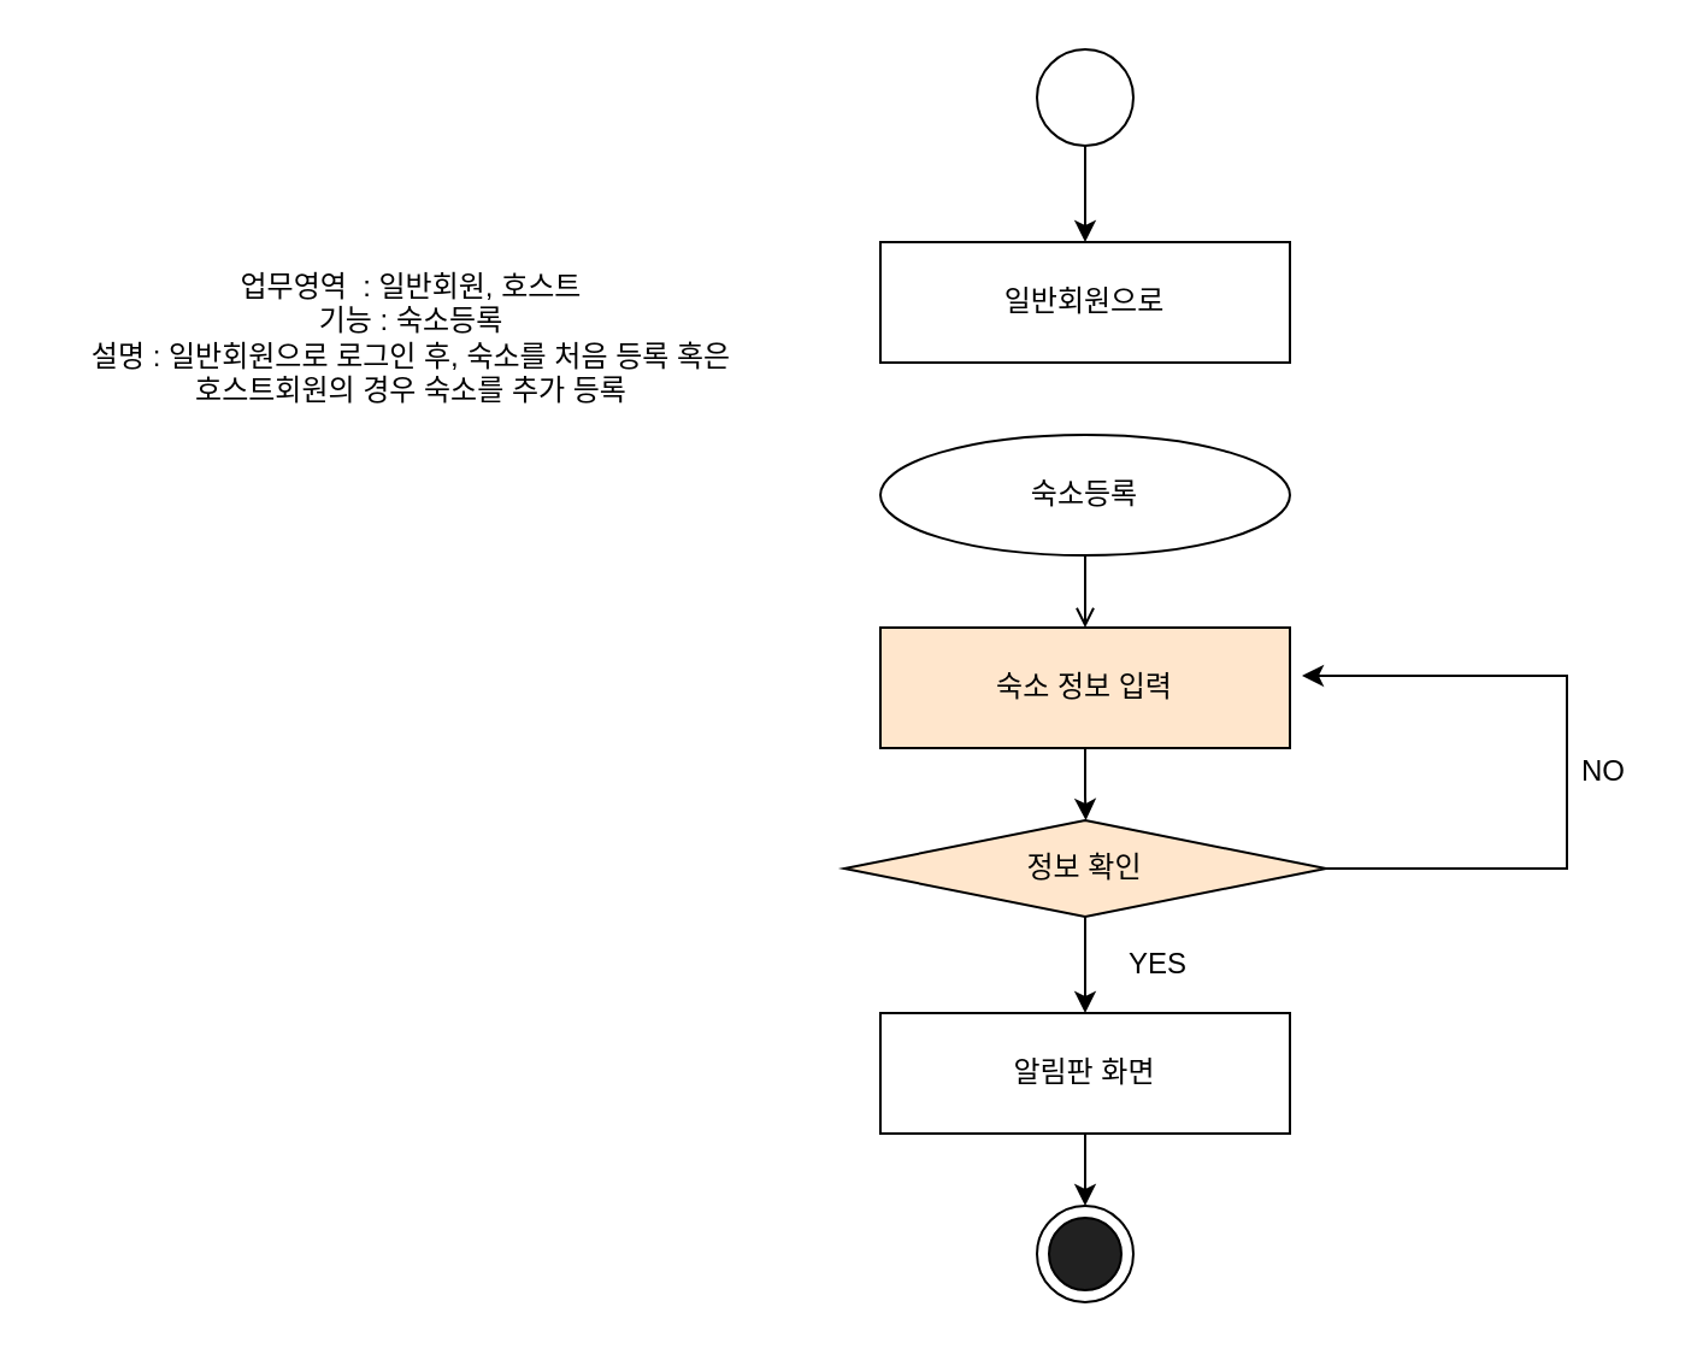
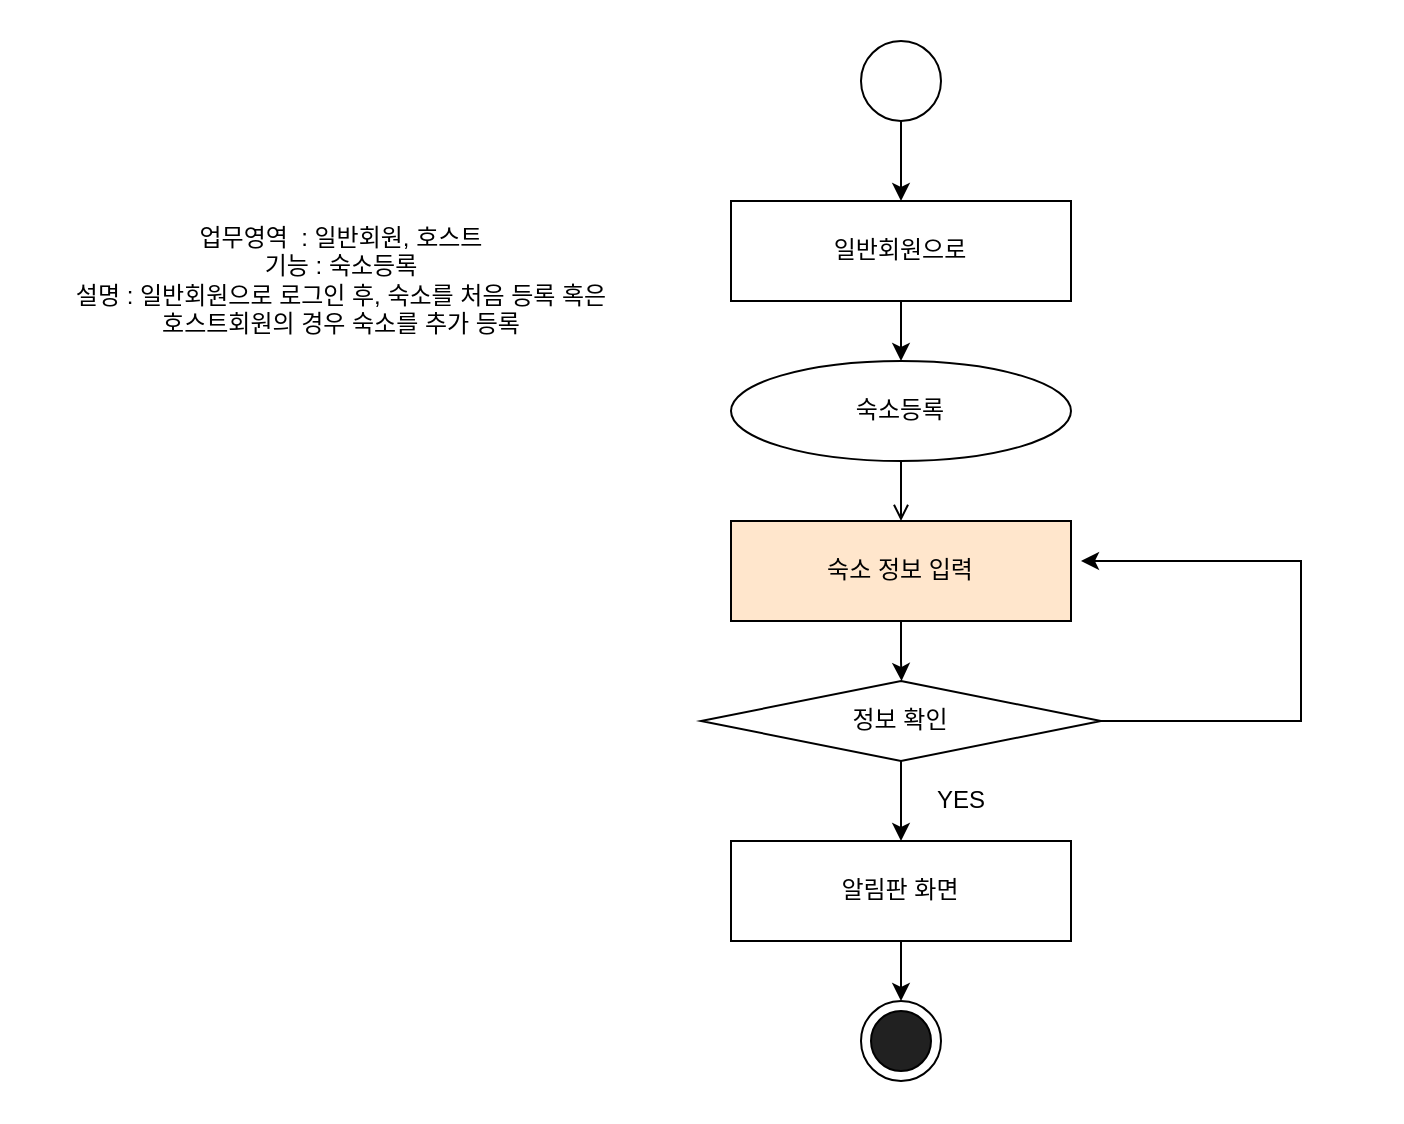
  <mxCell id="0" />
  <mxCell id="1" parent="0" />
  <mxCell id="2" value="" style="edgeStyle=orthogonalEdgeStyle;rounded=0;orthogonalLoop=1;jettySize=auto;html=1;" edge="1" parent="1" source="3"><mxGeometry relative="1" as="geometry"><mxPoint x="450" y="100" as="targetPoint" /></mxGeometry></mxCell>
  <mxCell id="3" value="" style="ellipse;whiteSpace=wrap;html=1;aspect=fixed;" vertex="1" parent="1"><mxGeometry x="430" y="20" width="40" height="40" as="geometry" /></mxCell>
+ <mxCell id="4" value="" style="edgeStyle=orthogonalEdgeStyle;rounded=0;orthogonalLoop=1;jettySize=auto;html=1;" edge="1" parent="1" source="5" target="7"><mxGeometry relative="1" as="geometry" /></mxCell>
  <mxCell id="5" value="일반회원으로" style="rounded=0;whiteSpace=wrap;html=1;" vertex="1" parent="1"><mxGeometry x="365" y="100" width="170" height="50" as="geometry" /></mxCell>
  <mxCell id="6" value="" style="edgeStyle=orthogonalEdgeStyle;rounded=0;orthogonalLoop=1;jettySize=auto;html=1;endArrow=open;" edge="1" parent="1" source="7" target="9"><mxGeometry relative="1" as="geometry" /></mxCell>
  <mxCell id="7" value="숙소등록" style="ellipse;whiteSpace=wrap;html=1;" vertex="1" parent="1"><mxGeometry x="365" y="180" width="170" height="50" as="geometry" /></mxCell>
  <mxCell id="8" value="" style="edgeStyle=orthogonalEdgeStyle;rounded=0;orthogonalLoop=1;jettySize=auto;html=1;" edge="1" parent="1" source="9"><mxGeometry relative="1" as="geometry"><mxPoint x="450.286" y="340" as="targetPoint" /></mxGeometry></mxCell>
  <mxCell id="9" value="숙소 정보 입력" style="rounded=0;whiteSpace=wrap;html=1;fillColor=#ffe6cc;" vertex="1" parent="1"><mxGeometry x="365" y="260" width="170" height="50" as="geometry" /></mxCell>
  <mxCell id="10" value="" style="edgeStyle=orthogonalEdgeStyle;rounded=0;orthogonalLoop=1;jettySize=auto;html=1;" edge="1" parent="1" source="12"><mxGeometry relative="1" as="geometry"><mxPoint x="450" y="420" as="targetPoint" /></mxGeometry></mxCell>
  <mxCell id="11" value="" style="edgeStyle=orthogonalEdgeStyle;rounded=0;orthogonalLoop=1;jettySize=auto;html=1;" edge="1" parent="1" source="12"><mxGeometry relative="1" as="geometry"><mxPoint x="540" y="280" as="targetPoint" /><Array as="points"><mxPoint x="650" y="360" /><mxPoint x="650" y="280" /></Array></mxGeometry></mxCell>
- <mxCell id="12" value="정보 확인" style="rhombus;whiteSpace=wrap;html=1;fillColor=#ffe6cc;" vertex="1" parent="1"><mxGeometry x="350" y="340" width="200" height="40" as="geometry" /></mxCell>
+ <mxCell id="12" value="정보 확인" style="rhombus;whiteSpace=wrap;html=1;" vertex="1" parent="1"><mxGeometry x="350" y="340" width="200" height="40" as="geometry" /></mxCell>
  <mxCell id="13" value="" style="edgeStyle=orthogonalEdgeStyle;rounded=0;orthogonalLoop=1;jettySize=auto;html=1;" edge="1" parent="1" source="14"><mxGeometry relative="1" as="geometry"><mxPoint x="450" y="500" as="targetPoint" /></mxGeometry></mxCell>
  <mxCell id="14" value="알림판 화면" style="rounded=0;whiteSpace=wrap;html=1;" vertex="1" parent="1"><mxGeometry x="365" y="420" width="170" height="50" as="geometry" /></mxCell>
  <mxCell id="15" value="YES" style="text;html=1;align=center;verticalAlign=middle;resizable=0;points=[];;autosize=1;" vertex="1" parent="1"><mxGeometry x="460" y="390" width="40" height="20" as="geometry" /></mxCell>
- <mxCell id="16" value="NO" style="text;html=1;align=center;verticalAlign=middle;resizable=0;points=[];;autosize=1;" vertex="1" parent="1"><mxGeometry x="650" y="310" width="30" height="20" as="geometry" /></mxCell>
  <mxCell id="17" value="" style="ellipse;whiteSpace=wrap;html=1;aspect=fixed;" vertex="1" parent="1"><mxGeometry x="430" y="500" width="40" height="40" as="geometry" /></mxCell>
  <mxCell id="18" value="" style="ellipse;whiteSpace=wrap;html=1;aspect=fixed;fillColor=#212121;" vertex="1" parent="1"><mxGeometry x="435" y="505" width="30" height="30" as="geometry" /></mxCell>
  <mxCell id="19" value="&lt;div&gt;업무영역&amp;nbsp; : 일반회원, 호스트&lt;/div&gt;&lt;div&gt;기능 : 숙소등록&lt;/div&gt;&lt;div&gt;설명 : 일반회원으로 로그인 후, 숙소를 처음 등록 혹은&lt;/div&gt;&lt;div&gt;호스트회원의 경우 숙소를 추가 등록&lt;/div&gt;" style="text;html=1;align=center;verticalAlign=middle;resizable=0;points=[];;autosize=1;" vertex="1" parent="1"><mxGeometry x="20" y="110" width="300" height="60" as="geometry" /></mxCell>
